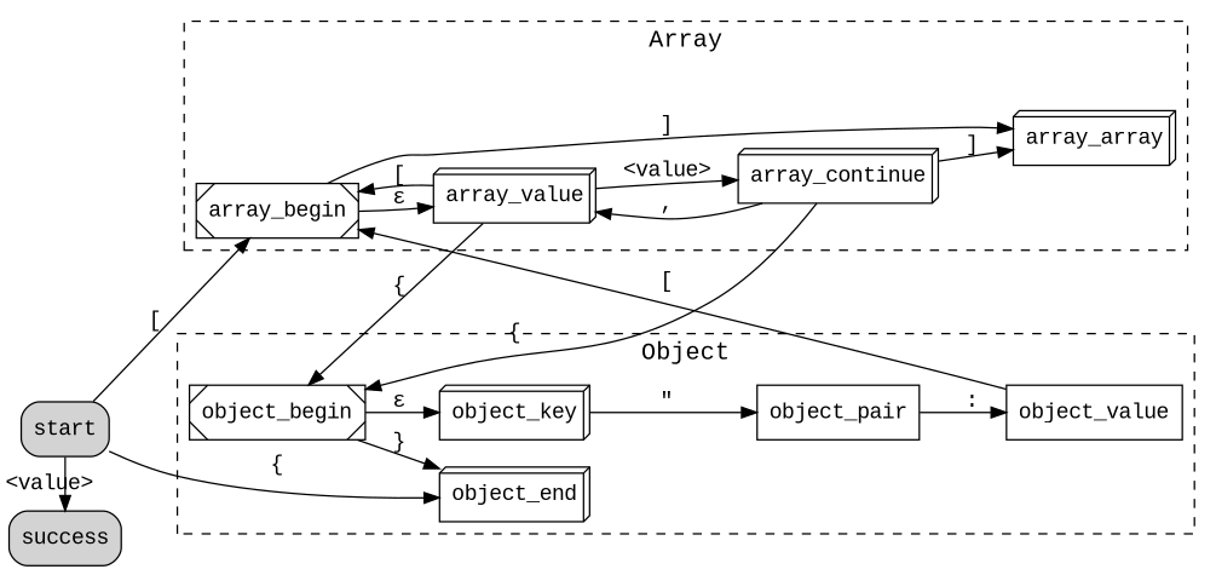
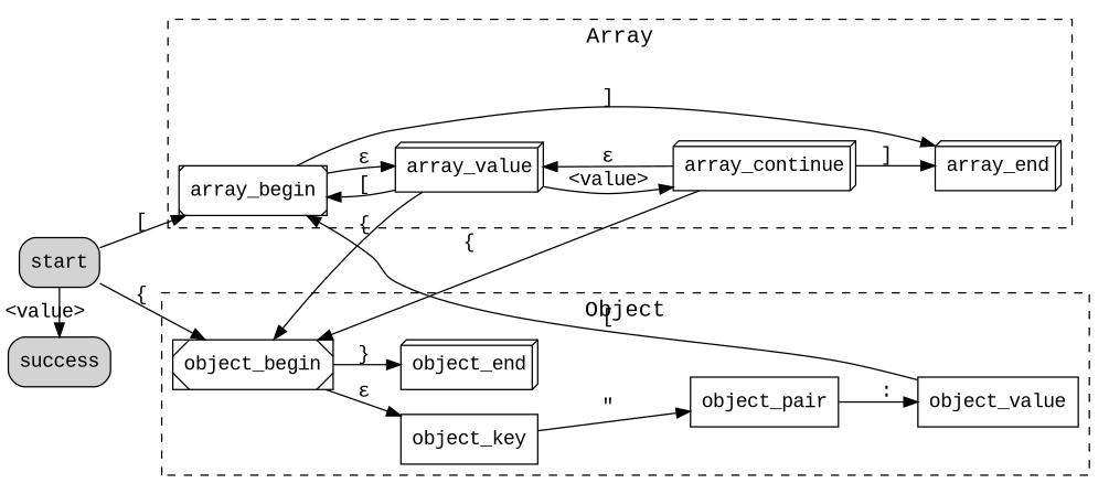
  digraph {
    fontname="Liberation Mono"
    fontsize=16
    newrank=true
    rankdir=LR
    node [fontname="Liberation Mono" shape=box]
    edge [fontname="Liberation Mono"]
    start [style="filled,rounded"]
    success [style="filled,rounded"]
-   array_begin [style=diagonals]
+   array_begin [shape=box3d style=diagonals]
    object_begin [style=diagonals]
-   object_key [shape=box3d]
+   object_key
    object_end [shape=box3d]
    object_pair
    object_value
    array_value [shape=box3d]
-   array_end [shape=box3d label=array_array]
+   array_end [shape=box3d]
    array_continue [shape=box3d]
    subgraph sub_1 {
      rank=source
      start
      success
    }
    subgraph sub_2 {
      rank=same
      array_begin
      object_begin
    }
    subgraph cluster_3 {
      label=Object
      style=dashed
      object_begin
      object_key
      object_end
      object_pair
      object_value
    }
    subgraph cluster_4 {
      label=Array
      style=dashed
      array_begin
      array_value
      array_end
      array_continue
    }
    start -> success [label="<value>"]
    start -> array_begin [label="["]
-   start -> object_end [label="{"]
+   start -> object_begin [label="{"]
    array_begin -> array_value [label="ε"]
    array_begin -> array_end [label="]"]
    object_begin -> object_key [label="ε"]
    object_begin -> object_end [label="}"]
    object_key -> object_pair [label="\""]
    object_pair -> object_value [label=":"]
    object_value -> array_begin [label="["]
    array_value -> array_begin [label="["]
    array_value -> object_begin [label="{"]
    array_value -> array_continue [label="<value>"]
    array_continue -> object_begin [label="{"]
-   array_continue -> array_value [label=","]
+   array_continue -> array_value [label="ε"]
    array_continue -> array_end [label="]"]
  }
